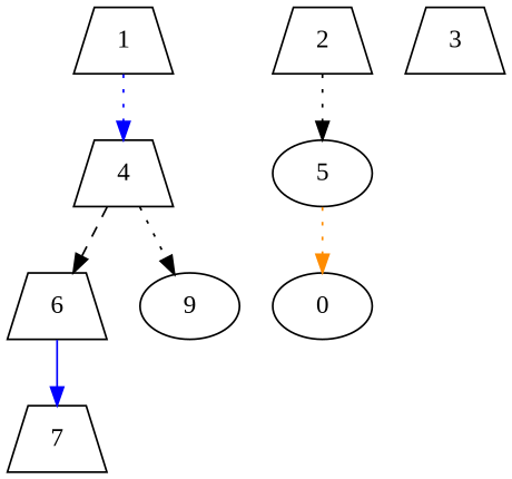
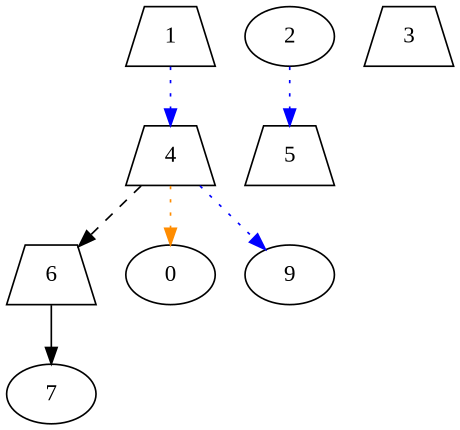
  digraph {
    fontname="Liberation Serif"
    node [fontname="Liberation Serif" shape=trapezium]
    edge [color=blue fontname="Liberation Serif" style=dotted]
    1 [alpha=36.06]
    4 [alpha=42.34]
    6 [alpha=42.65]
    n4 [alpha=31.87 label=0 shape=ellipse]
    9 [alpha=25.59 shape=ellipse]
-   7 [alpha=33.06]
-   2 [alpha=40.13]
-   5 [alpha=35.67 shape=ellipse]
+   7 [alpha=33.06 shape=ellipse]
+   2 [alpha=40.13 shape=ellipse]
+   5 [alpha=35.67]
    3 [alpha=47.80]
    1 -> 4
    4 -> 6 [color=black style=dashed]
-   5 -> n4 [color=darkorange]
-   4 -> 9 [color=black]
-   6 -> 7 [style=solid]
-   2 -> 5 [color=black]
+   4 -> n4 [color=darkorange]
+   4 -> 9
+   6 -> 7 [color=black style=solid]
+   2 -> 5
  }
